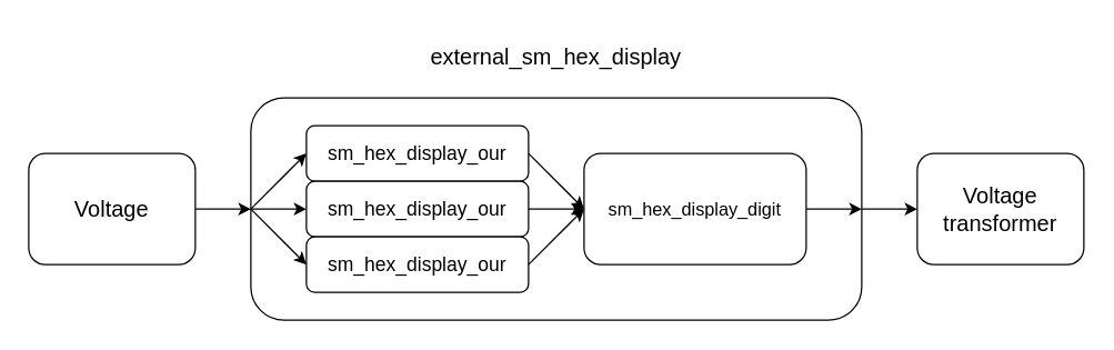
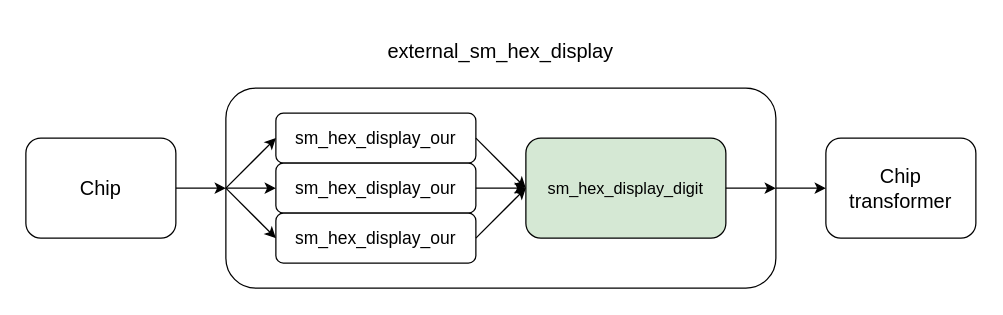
  <mxCell id="0" />
  <mxCell id="1" parent="0" />
  <mxCell id="2" style="edgeStyle=orthogonalEdgeStyle;rounded=0;orthogonalLoop=1;jettySize=auto;html=1;exitX=1;exitY=0.5;exitDx=0;exitDy=0;entryX=0;entryY=0.5;entryDx=0;entryDy=0;" parent="1" source="3" target="18" edge="1"><mxGeometry relative="1" as="geometry" /></mxCell>
  <mxCell id="3" value="" style="rounded=1;whiteSpace=wrap;html=1;" parent="1" vertex="1"><mxGeometry x="180" y="70" width="440" height="160" as="geometry" /></mxCell>
  <mxCell id="4" style="edgeStyle=orthogonalEdgeStyle;rounded=0;orthogonalLoop=1;jettySize=auto;html=1;exitX=1;exitY=0.5;exitDx=0;exitDy=0;entryX=0;entryY=0.5;entryDx=0;entryDy=0;" parent="1" source="5" target="3" edge="1"><mxGeometry relative="1" as="geometry" /></mxCell>
- <mxCell id="5" value="&lt;font style=&quot;font-size: 16px&quot;&gt;Voltage&lt;/font&gt;" style="rounded=1;whiteSpace=wrap;html=1;" parent="1" vertex="1"><mxGeometry x="20" y="110" width="120" height="80" as="geometry" /></mxCell>
+ <mxCell id="5" value="&lt;font style=&quot;font-size: 16px&quot;&gt;Chip&lt;/font&gt;" style="rounded=1;whiteSpace=wrap;html=1;" parent="1" vertex="1"><mxGeometry x="20" y="110" width="120" height="80" as="geometry" /></mxCell>
  <mxCell id="6" value="&lt;font style=&quot;font-size: 14px&quot;&gt;sm_hex_display_our&lt;/font&gt;" style="rounded=1;whiteSpace=wrap;html=1;" parent="1" vertex="1"><mxGeometry x="220" y="90" width="160" height="40" as="geometry" /></mxCell>
  <mxCell id="7" value="&lt;font style=&quot;font-size: 14px&quot;&gt;sm_hex_display_our&lt;/font&gt;" style="rounded=1;whiteSpace=wrap;html=1;" parent="1" vertex="1"><mxGeometry x="220" y="130" width="160" height="40" as="geometry" /></mxCell>
  <mxCell id="8" value="&lt;font style=&quot;font-size: 14px&quot;&gt;sm_hex_display_our&lt;/font&gt;" style="rounded=1;whiteSpace=wrap;html=1;" parent="1" vertex="1"><mxGeometry x="220" y="170" width="160" height="40" as="geometry" /></mxCell>
- <mxCell id="9" value="&lt;font style=&quot;font-size: 13px&quot;&gt;sm_hex_display_digit&lt;/font&gt;" style="rounded=1;whiteSpace=wrap;html=1;" parent="1" vertex="1"><mxGeometry x="420" y="110" width="160" height="80" as="geometry" /></mxCell>
+ <mxCell id="9" value="&lt;font style=&quot;font-size: 13px&quot;&gt;sm_hex_display_digit&lt;/font&gt;" style="rounded=1;whiteSpace=wrap;html=1;fillColor=#d5e8d4;" parent="1" vertex="1"><mxGeometry x="420" y="110" width="160" height="80" as="geometry" /></mxCell>
  <mxCell id="10" value="&lt;font style=&quot;font-size: 16px&quot;&gt;external_sm_hex_display&lt;/font&gt;" style="text;html=1;strokeColor=none;fillColor=none;align=center;verticalAlign=middle;whiteSpace=wrap;rounded=0;" parent="1" vertex="1"><mxGeometry x="220" y="20" width="360" height="40" as="geometry" /></mxCell>
  <mxCell id="11" value="" style="endArrow=classic;html=1;exitX=0;exitY=0.5;exitDx=0;exitDy=0;entryX=0;entryY=0.5;entryDx=0;entryDy=0;" parent="1" source="3" target="6" edge="1"><mxGeometry width="50" height="50" relative="1" as="geometry"><mxPoint x="310" y="190" as="sourcePoint" /><mxPoint x="360" y="140" as="targetPoint" /></mxGeometry></mxCell>
  <mxCell id="12" value="" style="endArrow=classic;html=1;exitX=0;exitY=0.5;exitDx=0;exitDy=0;entryX=0;entryY=0.5;entryDx=0;entryDy=0;" parent="1" source="3" target="8" edge="1"><mxGeometry width="50" height="50" relative="1" as="geometry"><mxPoint x="190" y="160" as="sourcePoint" /><mxPoint x="230" y="120" as="targetPoint" /></mxGeometry></mxCell>
  <mxCell id="13" value="" style="endArrow=classic;html=1;entryX=0;entryY=0.5;entryDx=0;entryDy=0;exitX=0;exitY=0.5;exitDx=0;exitDy=0;" parent="1" source="3" target="7" edge="1"><mxGeometry width="50" height="50" relative="1" as="geometry"><mxPoint x="180" y="150" as="sourcePoint" /><mxPoint x="240" y="130" as="targetPoint" /></mxGeometry></mxCell>
  <mxCell id="14" value="" style="endArrow=classic;html=1;exitX=1;exitY=0.5;exitDx=0;exitDy=0;entryX=0;entryY=0.5;entryDx=0;entryDy=0;" parent="1" source="6" target="9" edge="1"><mxGeometry width="50" height="50" relative="1" as="geometry"><mxPoint x="210" y="180" as="sourcePoint" /><mxPoint x="250" y="140" as="targetPoint" /></mxGeometry></mxCell>
  <mxCell id="15" value="" style="endArrow=classic;html=1;exitX=1;exitY=0.5;exitDx=0;exitDy=0;entryX=0;entryY=0.5;entryDx=0;entryDy=0;" parent="1" source="7" target="9" edge="1"><mxGeometry width="50" height="50" relative="1" as="geometry"><mxPoint x="220" y="190" as="sourcePoint" /><mxPoint x="260" y="150" as="targetPoint" /></mxGeometry></mxCell>
  <mxCell id="16" value="" style="endArrow=classic;html=1;exitX=1;exitY=0.5;exitDx=0;exitDy=0;" parent="1" source="8" edge="1"><mxGeometry width="50" height="50" relative="1" as="geometry"><mxPoint x="230" y="200" as="sourcePoint" /><mxPoint x="420" y="150" as="targetPoint" /></mxGeometry></mxCell>
  <mxCell id="17" value="" style="endArrow=classic;html=1;exitX=1;exitY=0.5;exitDx=0;exitDy=0;entryX=1;entryY=0.5;entryDx=0;entryDy=0;" parent="1" source="9" target="3" edge="1"><mxGeometry width="50" height="50" relative="1" as="geometry"><mxPoint x="250" y="220" as="sourcePoint" /><mxPoint x="290" y="180" as="targetPoint" /></mxGeometry></mxCell>
- <mxCell id="18" value="&lt;font style=&quot;font-size: 16px&quot;&gt;Voltage transformer&lt;/font&gt;" style="rounded=1;whiteSpace=wrap;html=1;" parent="1" vertex="1"><mxGeometry x="660" y="110" width="120" height="80" as="geometry" /></mxCell>
+ <mxCell id="18" value="&lt;font style=&quot;font-size: 16px&quot;&gt;Chip transformer&lt;/font&gt;" style="rounded=1;whiteSpace=wrap;html=1;" parent="1" vertex="1"><mxGeometry x="660" y="110" width="120" height="80" as="geometry" /></mxCell>
